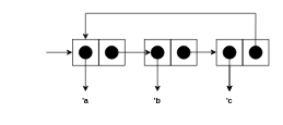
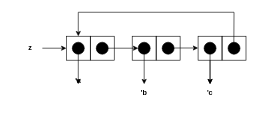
  <mxCell id="0" />
  <mxCell id="1" parent="0" />
  <mxCell id="2" value="" style="group" vertex="1" connectable="0" parent="1"><mxGeometry x="20" y="60" width="210" height="110" as="geometry" /></mxCell>
  <mxCell id="3" value="" style="group" vertex="1" connectable="0" parent="2"><mxGeometry x="90" width="80" height="40" as="geometry" /></mxCell>
  <mxCell id="4" value="" style="rounded=0;whiteSpace=wrap;html=1;fillColor=none;" vertex="1" parent="3"><mxGeometry width="40" height="40" as="geometry" /></mxCell>
  <mxCell id="5" value="" style="ellipse;whiteSpace=wrap;html=1;aspect=fixed;fillColor=#000000;" vertex="1" parent="3"><mxGeometry x="10" y="10" width="20" height="20" as="geometry" /></mxCell>
  <mxCell id="6" value="" style="rounded=0;whiteSpace=wrap;html=1;fillColor=none;" vertex="1" parent="3"><mxGeometry x="40" width="40" height="40" as="geometry" /></mxCell>
  <mxCell id="7" value="" style="ellipse;whiteSpace=wrap;html=1;aspect=fixed;fillColor=#000000;" vertex="1" parent="3"><mxGeometry x="50" y="10" width="20" height="20" as="geometry" /></mxCell>
  <mxCell id="8" value="" style="endArrow=classic;html=1;rounded=0;" edge="1" parent="2"><mxGeometry width="50" height="50" relative="1" as="geometry"><mxPoint x="50" y="20" as="sourcePoint" /><mxPoint x="90" y="20" as="targetPoint" /></mxGeometry></mxCell>
+ <mxCell id="9" value="&lt;b&gt;z&lt;/b&gt;" style="text;html=1;strokeColor=none;fillColor=none;align=center;verticalAlign=middle;whiteSpace=wrap;rounded=0;" vertex="1" parent="2"><mxGeometry y="5" width="60" height="30" as="geometry" /></mxCell>
  <mxCell id="10" value="" style="endArrow=classic;html=1;rounded=0;exitX=0.5;exitY=1;exitDx=0;exitDy=0;" edge="1" parent="2" source="5"><mxGeometry width="50" height="50" relative="1" as="geometry"><mxPoint x="280" y="230" as="sourcePoint" /><mxPoint x="110" y="80" as="targetPoint" /></mxGeometry></mxCell>
- <mxCell id="11" value="&lt;b&gt;'a&lt;/b&gt;" style="text;html=1;strokeColor=none;fillColor=none;align=center;verticalAlign=middle;whiteSpace=wrap;rounded=0;" vertex="1" parent="2"><mxGeometry x="80" y="80" width="60" height="30" as="geometry" /></mxCell>
+ <mxCell id="11" value="&lt;b&gt;'a&lt;/b&gt;" style="text;html=1;strokeColor=none;fillColor=none;align=center;verticalAlign=middle;whiteSpace=wrap;rounded=0;" vertex="1" parent="2"><mxGeometry x="80" y="60" width="60" height="30" as="geometry" /></mxCell>
  <mxCell id="12" value="" style="endArrow=classic;html=1;rounded=0;exitX=1;exitY=0.5;exitDx=0;exitDy=0;" edge="1" parent="2" source="7"><mxGeometry width="50" height="50" relative="1" as="geometry"><mxPoint x="280" y="230" as="sourcePoint" /><mxPoint x="210" y="20" as="targetPoint" /></mxGeometry></mxCell>
  <mxCell id="13" value="&lt;b&gt;'b&lt;/b&gt;" style="text;html=1;strokeColor=none;fillColor=none;align=center;verticalAlign=middle;whiteSpace=wrap;rounded=0;" vertex="1" parent="1"><mxGeometry x="210" y="140" width="60" height="30" as="geometry" /></mxCell>
  <mxCell id="14" value="" style="group" vertex="1" connectable="0" parent="1"><mxGeometry x="220" y="60" width="80" height="80" as="geometry" /></mxCell>
  <mxCell id="15" value="" style="group" vertex="1" connectable="0" parent="14"><mxGeometry width="80" height="40" as="geometry" /></mxCell>
  <mxCell id="16" value="" style="rounded=0;whiteSpace=wrap;html=1;fillColor=none;" vertex="1" parent="15"><mxGeometry width="40" height="40" as="geometry" /></mxCell>
  <mxCell id="17" value="" style="ellipse;whiteSpace=wrap;html=1;aspect=fixed;fillColor=#000000;" vertex="1" parent="15"><mxGeometry x="10" y="10" width="20" height="20" as="geometry" /></mxCell>
  <mxCell id="18" value="" style="ellipse;whiteSpace=wrap;html=1;aspect=fixed;fillColor=#000000;" vertex="1" parent="15"><mxGeometry x="50" y="10" width="20" height="20" as="geometry" /></mxCell>
  <mxCell id="19" value="" style="rounded=0;whiteSpace=wrap;html=1;fillColor=none;" vertex="1" parent="15"><mxGeometry x="40" width="40" height="40" as="geometry" /></mxCell>
  <mxCell id="20" value="" style="endArrow=classic;html=1;rounded=0;exitX=0.5;exitY=1;exitDx=0;exitDy=0;" edge="1" parent="14"><mxGeometry width="50" height="50" relative="1" as="geometry"><mxPoint x="20" y="30" as="sourcePoint" /><mxPoint x="20" y="80" as="targetPoint" /></mxGeometry></mxCell>
  <mxCell id="21" value="" style="ellipse;whiteSpace=wrap;html=1;aspect=fixed;fillColor=#000000;" vertex="1" parent="1"><mxGeometry x="340" y="70" width="20" height="20" as="geometry" /></mxCell>
  <mxCell id="22" value="" style="edgeStyle=orthogonalEdgeStyle;rounded=0;orthogonalLoop=1;jettySize=auto;html=1;" edge="1" parent="1" source="23" target="25"><mxGeometry relative="1" as="geometry" /></mxCell>
  <mxCell id="23" value="" style="rounded=0;whiteSpace=wrap;html=1;fillColor=none;" vertex="1" parent="1"><mxGeometry x="330" y="60" width="40" height="40" as="geometry" /></mxCell>
  <mxCell id="24" value="" style="endArrow=classic;html=1;rounded=0;" edge="1" parent="1"><mxGeometry width="50" height="50" relative="1" as="geometry"><mxPoint x="290" y="79.66" as="sourcePoint" /><mxPoint x="330" y="79.66" as="targetPoint" /></mxGeometry></mxCell>
  <mxCell id="25" value="&lt;b&gt;'c&lt;/b&gt;" style="text;html=1;strokeColor=none;fillColor=none;align=center;verticalAlign=middle;whiteSpace=wrap;rounded=0;" vertex="1" parent="1"><mxGeometry x="320" y="140" width="60" height="30" as="geometry" /></mxCell>
  <mxCell id="26" value="" style="endArrow=classic;html=1;rounded=0;exitX=0.5;exitY=1;exitDx=0;exitDy=0;" edge="1" parent="1"><mxGeometry width="50" height="50" relative="1" as="geometry"><mxPoint x="350" y="90" as="sourcePoint" /><mxPoint x="350" y="140" as="targetPoint" /></mxGeometry></mxCell>
  <mxCell id="27" value="" style="rounded=0;whiteSpace=wrap;html=1;fillColor=none;" vertex="1" parent="1"><mxGeometry x="370" y="60" width="40" height="40" as="geometry" /></mxCell>
  <mxCell id="28" value="" style="ellipse;whiteSpace=wrap;html=1;aspect=fixed;fillColor=#000000;" vertex="1" parent="1"><mxGeometry x="380" y="70" width="20" height="20" as="geometry" /></mxCell>
  <mxCell id="29" value="" style="endArrow=classic;html=1;rounded=0;exitX=0.5;exitY=1;exitDx=0;exitDy=0;entryX=0.5;entryY=0;entryDx=0;entryDy=0;" edge="1" parent="1" target="4"><mxGeometry width="50" height="50" relative="1" as="geometry"><mxPoint x="389.58" y="90" as="sourcePoint" /><mxPoint x="130" y="20" as="targetPoint" /><Array as="points"><mxPoint x="390" y="20" /><mxPoint x="130" y="20" /></Array></mxGeometry></mxCell>
